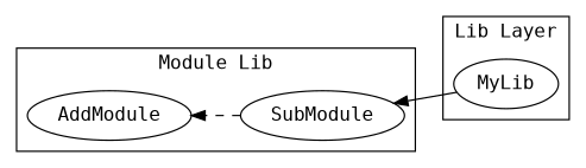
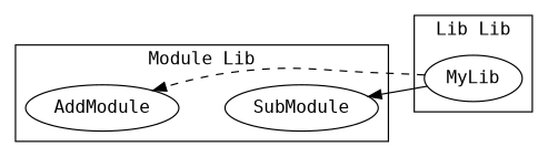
  digraph {
    fontname="DejaVu Sans Mono"
    rankdir=RL
    node [fontname="DejaVu Sans Mono"]
    edge [fontname="DejaVu Sans Mono"]
    MyLib
    AddModule
    SubModule
    subgraph cluster_1 {
-     label="Lib Layer"
+     label="Lib Lib"
      MyLib
    }
    subgraph cluster_2 {
      label="Module Lib"
      AddModule
      SubModule
    }
-   SubModule -> AddModule [style=dashed]
+   MyLib -> AddModule [style=dashed]
    MyLib -> SubModule [style=solid]
  }
